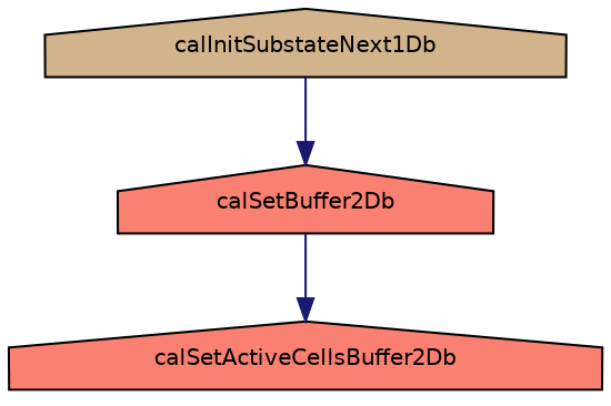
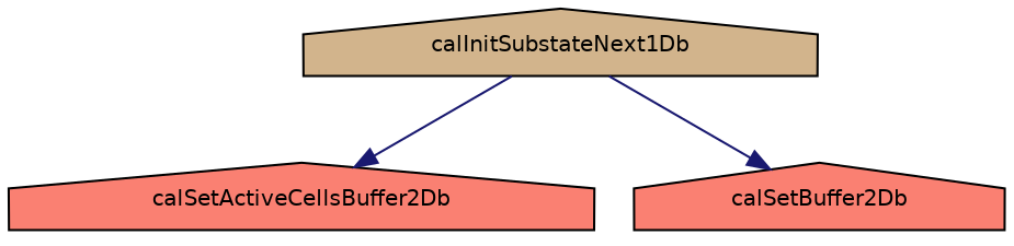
  digraph {
    rankdir=TB
    node [color=black fillcolor=salmon fontname=Helvetica fontsize=10 shape=house style=filled]
    edge [color=midnightblue fontname=Helvetica fontsize=10 labelfontname=Helvetica labelfontsize=10 style=solid]
    n1 [fillcolor=tan fontcolor=black height=0.2 label=calInitSubstateNext1Db width=0.4]
    n2 [height=0.2 label=calSetActiveCellsBuffer2Db width=0.4]
    n3 [height=0.2 label=calSetBuffer2Db width=0.4]
-   n3 -> n2
+   n1 -> n2
    n1 -> n3
  }
